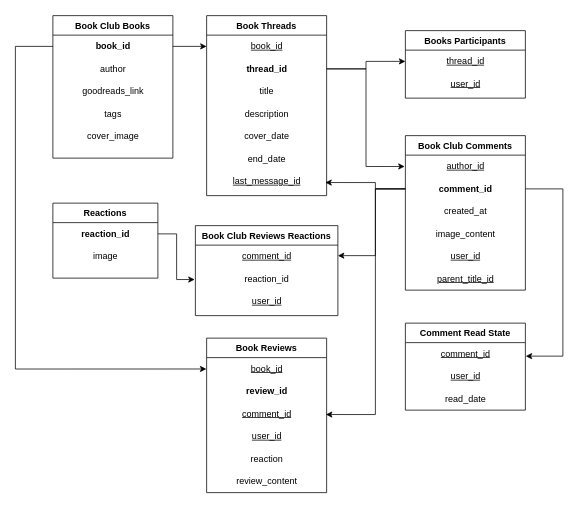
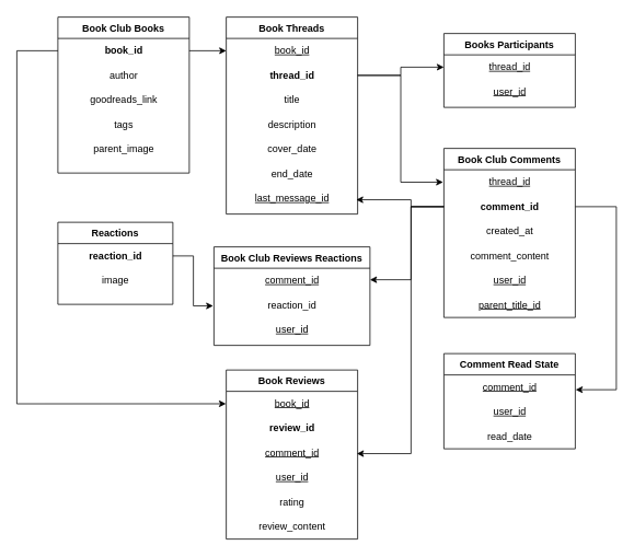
  <mxCell id="0" />
  <mxCell id="1" parent="0" />
  <mxCell id="2" value="Book Club Comments" style="swimlane;fontStyle=1;align=center;verticalAlign=top;childLayout=stackLayout;horizontal=1;startSize=26;horizontalStack=0;resizeParent=1;resizeLast=0;collapsible=1;marginBottom=0;rounded=0;shadow=0;strokeWidth=1;" parent="1" vertex="1"><mxGeometry x="540" y="180" width="160" height="206" as="geometry"><mxRectangle x="220" y="120" width="160" height="26" as="alternateBounds" /></mxGeometry></mxCell>
- <mxCell id="3" value="author_id" style="text;html=1;align=center;verticalAlign=middle;resizable=0;points=[];autosize=1;strokeColor=none;fillColor=none;fontStyle=4" vertex="1" parent="2"><mxGeometry y="26" width="160" height="30" as="geometry" /></mxCell>
+ <mxCell id="3" value="thread_id" style="text;html=1;align=center;verticalAlign=middle;resizable=0;points=[];autosize=1;strokeColor=none;fillColor=none;fontStyle=4" vertex="1" parent="2"><mxGeometry y="26" width="160" height="30" as="geometry" /></mxCell>
  <mxCell id="4" value="comment_id" style="text;html=1;align=center;verticalAlign=middle;resizable=0;points=[];autosize=1;strokeColor=none;fillColor=none;fontStyle=1" vertex="1" parent="2"><mxGeometry y="56" width="160" height="30" as="geometry" /></mxCell>
  <mxCell id="5" value="created_at" style="text;html=1;align=center;verticalAlign=middle;resizable=0;points=[];autosize=1;strokeColor=none;fillColor=none;fontStyle=0" vertex="1" parent="2"><mxGeometry y="86" width="160" height="30" as="geometry" /></mxCell>
- <mxCell id="6" value="image_content" style="text;html=1;align=center;verticalAlign=middle;resizable=0;points=[];autosize=1;strokeColor=none;fillColor=none;" vertex="1" parent="2"><mxGeometry y="116" width="160" height="30" as="geometry" /></mxCell>
+ <mxCell id="6" value="comment_content" style="text;html=1;align=center;verticalAlign=middle;resizable=0;points=[];autosize=1;strokeColor=none;fillColor=none;" vertex="1" parent="2"><mxGeometry y="116" width="160" height="30" as="geometry" /></mxCell>
  <mxCell id="7" value="user_id" style="text;html=1;align=center;verticalAlign=middle;resizable=0;points=[];autosize=1;strokeColor=none;fillColor=none;fontStyle=4" vertex="1" parent="2"><mxGeometry y="146" width="160" height="30" as="geometry" /></mxCell>
  <mxCell id="8" value="parent_title_id" style="text;html=1;align=center;verticalAlign=middle;resizable=0;points=[];autosize=1;strokeColor=none;fillColor=none;fontStyle=4" vertex="1" parent="2"><mxGeometry y="176" width="160" height="30" as="geometry" /></mxCell>
  <mxCell id="9" value="Book Club Books" style="swimlane;fontStyle=1;align=center;verticalAlign=top;childLayout=stackLayout;horizontal=1;startSize=26;horizontalStack=0;resizeParent=1;resizeLast=0;collapsible=1;marginBottom=0;rounded=0;shadow=0;strokeWidth=1;" vertex="1" parent="1"><mxGeometry x="70" y="20" width="160" height="190" as="geometry"><mxRectangle x="220" y="120" width="160" height="26" as="alternateBounds" /></mxGeometry></mxCell>
  <mxCell id="10" value="book_id" style="text;html=1;align=center;verticalAlign=middle;resizable=0;points=[];autosize=1;strokeColor=none;fillColor=none;fontStyle=1" vertex="1" parent="9"><mxGeometry y="26" width="160" height="30" as="geometry" /></mxCell>
  <mxCell id="11" value="author" style="text;html=1;align=center;verticalAlign=middle;resizable=0;points=[];autosize=1;strokeColor=none;fillColor=none;" vertex="1" parent="9"><mxGeometry y="56" width="160" height="30" as="geometry" /></mxCell>
  <mxCell id="12" value="goodreads_link" style="text;html=1;align=center;verticalAlign=middle;resizable=0;points=[];autosize=1;strokeColor=none;fillColor=none;" vertex="1" parent="9"><mxGeometry y="86" width="160" height="30" as="geometry" /></mxCell>
  <mxCell id="13" value="tags" style="text;html=1;align=center;verticalAlign=middle;resizable=0;points=[];autosize=1;strokeColor=none;fillColor=none;" vertex="1" parent="9"><mxGeometry y="116" width="160" height="30" as="geometry" /></mxCell>
- <mxCell id="14" value="cover_image" style="text;html=1;align=center;verticalAlign=middle;resizable=0;points=[];autosize=1;strokeColor=none;fillColor=none;" vertex="1" parent="9"><mxGeometry y="146" width="160" height="30" as="geometry" /></mxCell>
+ <mxCell id="14" value="parent_image" style="text;html=1;align=center;verticalAlign=middle;resizable=0;points=[];autosize=1;strokeColor=none;fillColor=none;" vertex="1" parent="9"><mxGeometry y="146" width="160" height="30" as="geometry" /></mxCell>
  <mxCell id="15" value="Book Threads" style="swimlane;fontStyle=1;align=center;verticalAlign=top;childLayout=stackLayout;horizontal=1;startSize=26;horizontalStack=0;resizeParent=1;resizeLast=0;collapsible=1;marginBottom=0;rounded=0;shadow=0;strokeWidth=1;" vertex="1" parent="1"><mxGeometry x="275" y="20" width="160" height="240" as="geometry"><mxRectangle x="220" y="120" width="160" height="26" as="alternateBounds" /></mxGeometry></mxCell>
  <mxCell id="16" value="book_id" style="text;html=1;align=center;verticalAlign=middle;resizable=0;points=[];autosize=1;strokeColor=none;fillColor=none;fontStyle=4" vertex="1" parent="15"><mxGeometry y="26" width="160" height="30" as="geometry" /></mxCell>
  <mxCell id="17" value="thread_id&lt;span style=&quot;color: rgba(0, 0, 0, 0); font-family: monospace; font-size: 0px; text-align: start;&quot;&gt;%3CmxGraphModel%3E%3Croot%3E%3CmxCell%20id%3D%220%22%2F%3E%3CmxCell%20id%3D%221%22%20parent%3D%220%22%2F%3E%3CmxCell%20id%3D%222%22%20value%3D%22Book%20Club%20Comment%20Reactions%22%20style%3D%22swimlane%3BfontStyle%3D0%3Balign%3Dcenter%3BverticalAlign%3Dtop%3BchildLayout%3DstackLayout%3Bhorizontal%3D1%3BstartSize%3D26%3BhorizontalStack%3D0%3BresizeParent%3D1%3BresizeLast%3D0%3Bcollapsible%3D1%3BmarginBottom%3D0%3Brounded%3D0%3Bshadow%3D0%3BstrokeWidth%3D1%3B%22%20vertex%3D%221%22%20parent%3D%221%22%3E%3CmxGeometry%20x%3D%22270%22%20y%3D%22390%22%20width%3D%22190%22%20height%3D%22146%22%20as%3D%22geometry%22%3E%3CmxRectangle%20x%3D%22220%22%20y%3D%22120%22%20width%3D%22160%22%20height%3D%2226%22%20as%3D%22alternateBounds%22%2F%3E%3C%2FmxGeometry%3E%3C%2FmxCell%3E%3CmxCell%20id%3D%223%22%20value%3D%22comment_id%22%20style%3D%22text%3Bhtml%3D1%3Balign%3Dcenter%3BverticalAlign%3Dmiddle%3Bresizable%3D0%3Bpoints%3D%5B%5D%3Bautosize%3D1%3BstrokeColor%3Dnone%3BfillColor%3Dnone%3B%22%20vertex%3D%221%22%20parent%3D%222%22%3E%3CmxGeometry%20y%3D%2226%22%20width%3D%22190%22%20height%3D%2230%22%20as%3D%22geometry%22%2F%3E%3C%2FmxCell%3E%3CmxCell%20id%3D%224%22%20value%3D%22id%22%20style%3D%22text%3Bhtml%3D1%3Balign%3Dcenter%3BverticalAlign%3Dmiddle%3Bresizable%3D0%3Bpoints%3D%5B%5D%3Bautosize%3D1%3BstrokeColor%3Dnone%3BfillColor%3Dnone%3B%22%20vertex%3D%221%22%20parent%3D%222%22%3E%3CmxGeometry%20y%3D%2256%22%20width%3D%22190%22%20height%3D%2230%22%20as%3D%22geometry%22%2F%3E%3C%2FmxCell%3E%3CmxCell%20id%3D%225%22%20value%3D%22reaction_id%22%20style%3D%22text%3Bhtml%3D1%3Balign%3Dcenter%3BverticalAlign%3Dmiddle%3Bresizable%3D0%3Bpoints%3D%5B%5D%3Bautosize%3D1%3BstrokeColor%3Dnone%3BfillColor%3Dnone%3B%22%20vertex%3D%221%22%20parent%3D%222%22%3E%3CmxGeometry%20y%3D%2286%22%20width%3D%22190%22%20height%3D%2230%22%20as%3D%22geometry%22%2F%3E%3C%2FmxCell%3E%3CmxCell%20id%3D%226%22%20value%3D%22user_id%22%20style%3D%22text%3Bhtml%3D1%3Balign%3Dcenter%3BverticalAlign%3Dmiddle%3Bresizable%3D0%3Bpoints%3D%5B%5D%3Bautosize%3D1%3BstrokeColor%3Dnone%3BfillColor%3Dnone%3B%22%20vertex%3D%221%22%20parent%3D%222%22%3E%3CmxGeometry%20y%3D%22116%22%20width%3D%22190%22%20height%3D%2230%22%20as%3D%22geometry%22%2F%3E%3C%2FmxCell%3E%3C%2Froot%3E%3C%2FmxGraphModel%3E&lt;/span&gt;" style="text;html=1;align=center;verticalAlign=middle;resizable=0;points=[];autosize=1;strokeColor=none;fillColor=none;fontStyle=1" vertex="1" parent="15"><mxGeometry y="56" width="160" height="30" as="geometry" /></mxCell>
  <mxCell id="18" value="title" style="text;html=1;align=center;verticalAlign=middle;resizable=0;points=[];autosize=1;strokeColor=none;fillColor=none;" vertex="1" parent="15"><mxGeometry y="86" width="160" height="30" as="geometry" /></mxCell>
  <mxCell id="19" value="description" style="text;html=1;align=center;verticalAlign=middle;resizable=0;points=[];autosize=1;strokeColor=none;fillColor=none;" vertex="1" parent="15"><mxGeometry y="116" width="160" height="30" as="geometry" /></mxCell>
  <mxCell id="20" value="cover_date" style="text;html=1;align=center;verticalAlign=middle;resizable=0;points=[];autosize=1;strokeColor=none;fillColor=none;" vertex="1" parent="15"><mxGeometry y="146" width="160" height="30" as="geometry" /></mxCell>
  <mxCell id="21" value="end_date" style="text;html=1;align=center;verticalAlign=middle;resizable=0;points=[];autosize=1;strokeColor=none;fillColor=none;" vertex="1" parent="15"><mxGeometry y="176" width="160" height="30" as="geometry" /></mxCell>
  <mxCell id="22" value="last_message_id" style="text;html=1;align=center;verticalAlign=middle;resizable=0;points=[];autosize=1;strokeColor=none;fillColor=none;fontStyle=4" vertex="1" parent="15"><mxGeometry y="206" width="160" height="30" as="geometry" /></mxCell>
  <mxCell id="23" style="edgeStyle=orthogonalEdgeStyle;rounded=0;orthogonalLoop=1;jettySize=auto;html=1;" edge="1" parent="1" source="10" target="16"><mxGeometry relative="1" as="geometry" /></mxCell>
  <mxCell id="24" value="Book Club Reviews Reactions" style="swimlane;fontStyle=1;align=center;verticalAlign=top;childLayout=stackLayout;horizontal=1;startSize=26;horizontalStack=0;resizeParent=1;resizeLast=0;collapsible=1;marginBottom=0;rounded=0;shadow=0;strokeWidth=1;" vertex="1" parent="1"><mxGeometry x="260" y="300" width="190" height="120" as="geometry"><mxRectangle x="220" y="120" width="160" height="26" as="alternateBounds" /></mxGeometry></mxCell>
  <mxCell id="25" value="comment_id" style="text;html=1;align=center;verticalAlign=middle;resizable=0;points=[];autosize=1;strokeColor=none;fillColor=none;fontStyle=4" vertex="1" parent="24"><mxGeometry y="26" width="190" height="30" as="geometry" /></mxCell>
  <mxCell id="26" value="reaction_id" style="text;html=1;align=center;verticalAlign=middle;resizable=0;points=[];autosize=1;strokeColor=none;fillColor=none;" vertex="1" parent="24"><mxGeometry y="56" width="190" height="30" as="geometry" /></mxCell>
  <mxCell id="27" value="user_id" style="text;html=1;align=center;verticalAlign=middle;resizable=0;points=[];autosize=1;strokeColor=none;fillColor=none;fontStyle=4" vertex="1" parent="24"><mxGeometry y="86" width="190" height="30" as="geometry" /></mxCell>
  <mxCell id="28" style="edgeStyle=orthogonalEdgeStyle;rounded=0;orthogonalLoop=1;jettySize=auto;html=1;" edge="1" parent="1" source="4"><mxGeometry relative="1" as="geometry"><mxPoint x="450" y="340" as="targetPoint" /><Array as="points"><mxPoint x="500" y="251" /><mxPoint x="500" y="340" /><mxPoint x="450" y="340" /></Array></mxGeometry></mxCell>
  <mxCell id="29" value="Reactions" style="swimlane;fontStyle=1;align=center;verticalAlign=top;childLayout=stackLayout;horizontal=1;startSize=26;horizontalStack=0;resizeParent=1;resizeLast=0;collapsible=1;marginBottom=0;rounded=0;shadow=0;strokeWidth=1;" vertex="1" parent="1"><mxGeometry x="70" y="270" width="140" height="100" as="geometry"><mxRectangle x="220" y="120" width="160" height="26" as="alternateBounds" /></mxGeometry></mxCell>
  <mxCell id="30" value="reaction_id" style="text;html=1;align=center;verticalAlign=middle;resizable=0;points=[];autosize=1;strokeColor=none;fillColor=none;fontStyle=1" vertex="1" parent="29"><mxGeometry y="26" width="140" height="30" as="geometry" /></mxCell>
  <mxCell id="31" value="image" style="text;html=1;align=center;verticalAlign=middle;resizable=0;points=[];autosize=1;strokeColor=none;fillColor=none;" vertex="1" parent="29"><mxGeometry y="56" width="140" height="30" as="geometry" /></mxCell>
  <mxCell id="32" style="edgeStyle=orthogonalEdgeStyle;rounded=0;orthogonalLoop=1;jettySize=auto;html=1;entryX=-0.005;entryY=0.529;entryDx=0;entryDy=0;entryPerimeter=0;" edge="1" parent="1" source="30" target="26"><mxGeometry relative="1" as="geometry" /></mxCell>
  <mxCell id="33" style="edgeStyle=orthogonalEdgeStyle;rounded=0;orthogonalLoop=1;jettySize=auto;html=1;entryX=-0.006;entryY=0.505;entryDx=0;entryDy=0;entryPerimeter=0;" edge="1" parent="1" source="17" target="3"><mxGeometry relative="1" as="geometry" /></mxCell>
  <mxCell id="34" value="Books Participants" style="swimlane;fontStyle=1;align=center;verticalAlign=top;childLayout=stackLayout;horizontal=1;startSize=26;horizontalStack=0;resizeParent=1;resizeLast=0;collapsible=1;marginBottom=0;rounded=0;shadow=0;strokeWidth=1;" vertex="1" parent="1"><mxGeometry x="540" y="40" width="160" height="90" as="geometry"><mxRectangle x="220" y="120" width="160" height="26" as="alternateBounds" /></mxGeometry></mxCell>
  <mxCell id="35" value="thread_id&lt;span style=&quot;color: rgba(0, 0, 0, 0); font-family: monospace; font-size: 0px; text-align: start;&quot;&gt;%3CmxGraphModel%3E%3Croot%3E%3CmxCell%20id%3D%220%22%2F%3E%3CmxCell%20id%3D%221%22%20parent%3D%220%22%2F%3E%3CmxCell%20id%3D%222%22%20value%3D%22Book%20Club%20Comment%20Reactions%22%20style%3D%22swimlane%3BfontStyle%3D0%3Balign%3Dcenter%3BverticalAlign%3Dtop%3BchildLayout%3DstackLayout%3Bhorizontal%3D1%3BstartSize%3D26%3BhorizontalStack%3D0%3BresizeParent%3D1%3BresizeLast%3D0%3Bcollapsible%3D1%3BmarginBottom%3D0%3Brounded%3D0%3Bshadow%3D0%3BstrokeWidth%3D1%3B%22%20vertex%3D%221%22%20parent%3D%221%22%3E%3CmxGeometry%20x%3D%22270%22%20y%3D%22390%22%20width%3D%22190%22%20height%3D%22146%22%20as%3D%22geometry%22%3E%3CmxRectangle%20x%3D%22220%22%20y%3D%22120%22%20width%3D%22160%22%20height%3D%2226%22%20as%3D%22alternateBounds%22%2F%3E%3C%2FmxGeometry%3E%3C%2FmxCell%3E%3CmxCell%20id%3D%223%22%20value%3D%22comment_id%22%20style%3D%22text%3Bhtml%3D1%3Balign%3Dcenter%3BverticalAlign%3Dmiddle%3Bresizable%3D0%3Bpoints%3D%5B%5D%3Bautosize%3D1%3BstrokeColor%3Dnone%3BfillColor%3Dnone%3B%22%20vertex%3D%221%22%20parent%3D%222%22%3E%3CmxGeometry%20y%3D%2226%22%20width%3D%22190%22%20height%3D%2230%22%20as%3D%22geometry%22%2F%3E%3C%2FmxCell%3E%3CmxCell%20id%3D%224%22%20value%3D%22id%22%20style%3D%22text%3Bhtml%3D1%3Balign%3Dcenter%3BverticalAlign%3Dmiddle%3Bresizable%3D0%3Bpoints%3D%5B%5D%3Bautosize%3D1%3BstrokeColor%3Dnone%3BfillColor%3Dnone%3B%22%20vertex%3D%221%22%20parent%3D%222%22%3E%3CmxGeometry%20y%3D%2256%22%20width%3D%22190%22%20height%3D%2230%22%20as%3D%22geometry%22%2F%3E%3C%2FmxCell%3E%3CmxCell%20id%3D%225%22%20value%3D%22reaction_id%22%20style%3D%22text%3Bhtml%3D1%3Balign%3Dcenter%3BverticalAlign%3Dmiddle%3Bresizable%3D0%3Bpoints%3D%5B%5D%3Bautosize%3D1%3BstrokeColor%3Dnone%3BfillColor%3Dnone%3B%22%20vertex%3D%221%22%20parent%3D%222%22%3E%3CmxGeometry%20y%3D%2286%22%20width%3D%22190%22%20height%3D%2230%22%20as%3D%22geometry%22%2F%3E%3C%2FmxCell%3E%3CmxCell%20id%3D%226%22%20value%3D%22user_id%22%20style%3D%22text%3Bhtml%3D1%3Balign%3Dcenter%3BverticalAlign%3Dmiddle%3Bresizable%3D0%3Bpoints%3D%5B%5D%3Bautosize%3D1%3BstrokeColor%3Dnone%3BfillColor%3Dnone%3B%22%20vertex%3D%221%22%20parent%3D%222%22%3E%3CmxGeometry%20y%3D%22116%22%20width%3D%22190%22%20height%3D%2230%22%20as%3D%22geometry%22%2F%3E%3C%2FmxCell%3E%3C%2Froot%3E%3C%2FmxGraphModel%3E&lt;/span&gt;" style="text;html=1;align=center;verticalAlign=middle;resizable=0;points=[];autosize=1;strokeColor=none;fillColor=none;fontStyle=4" vertex="1" parent="34"><mxGeometry y="26" width="160" height="30" as="geometry" /></mxCell>
  <mxCell id="36" value="user_id" style="text;html=1;align=center;verticalAlign=middle;resizable=0;points=[];autosize=1;strokeColor=none;fillColor=none;fontStyle=4" vertex="1" parent="34"><mxGeometry y="56" width="160" height="30" as="geometry" /></mxCell>
  <mxCell id="37" style="edgeStyle=orthogonalEdgeStyle;rounded=0;orthogonalLoop=1;jettySize=auto;html=1;" edge="1" parent="1" source="17" target="35"><mxGeometry relative="1" as="geometry" /></mxCell>
  <mxCell id="38" value="Comment Read State" style="swimlane;fontStyle=1;align=center;verticalAlign=top;childLayout=stackLayout;horizontal=1;startSize=26;horizontalStack=0;resizeParent=1;resizeLast=0;collapsible=1;marginBottom=0;rounded=0;shadow=0;strokeWidth=1;" vertex="1" parent="1"><mxGeometry x="540" y="430" width="160" height="116" as="geometry"><mxRectangle x="220" y="120" width="160" height="26" as="alternateBounds" /></mxGeometry></mxCell>
  <mxCell id="39" value="comment_id" style="text;html=1;align=center;verticalAlign=middle;resizable=0;points=[];autosize=1;strokeColor=none;fillColor=none;fontStyle=4" vertex="1" parent="38"><mxGeometry y="26" width="160" height="30" as="geometry" /></mxCell>
  <mxCell id="40" value="user_id" style="text;html=1;align=center;verticalAlign=middle;resizable=0;points=[];autosize=1;strokeColor=none;fillColor=none;fontStyle=4" vertex="1" parent="38"><mxGeometry y="56" width="160" height="30" as="geometry" /></mxCell>
  <mxCell id="41" value="read_date" style="text;html=1;align=center;verticalAlign=middle;resizable=0;points=[];autosize=1;strokeColor=none;fillColor=none;fontStyle=0" vertex="1" parent="38"><mxGeometry y="86" width="160" height="30" as="geometry" /></mxCell>
  <mxCell id="42" style="edgeStyle=orthogonalEdgeStyle;rounded=0;orthogonalLoop=1;jettySize=auto;html=1;entryX=1.003;entryY=0.6;entryDx=0;entryDy=0;entryPerimeter=0;" edge="1" parent="1" source="4" target="39"><mxGeometry relative="1" as="geometry"><Array as="points"><mxPoint x="750" y="251" /><mxPoint x="750" y="474" /></Array></mxGeometry></mxCell>
  <mxCell id="43" style="edgeStyle=orthogonalEdgeStyle;rounded=0;orthogonalLoop=1;jettySize=auto;html=1;entryX=0.989;entryY=0.552;entryDx=0;entryDy=0;entryPerimeter=0;" edge="1" parent="1" source="4" target="22"><mxGeometry relative="1" as="geometry"><Array as="points"><mxPoint x="500" y="251" /><mxPoint x="500" y="243" /></Array></mxGeometry></mxCell>
  <mxCell id="44" value="Book Reviews" style="swimlane;fontStyle=1;align=center;verticalAlign=top;childLayout=stackLayout;horizontal=1;startSize=26;horizontalStack=0;resizeParent=1;resizeLast=0;collapsible=1;marginBottom=0;rounded=0;shadow=0;strokeWidth=1;" vertex="1" parent="1"><mxGeometry x="275" y="450" width="160" height="206" as="geometry"><mxRectangle x="220" y="120" width="160" height="26" as="alternateBounds" /></mxGeometry></mxCell>
  <mxCell id="45" value="book_id" style="text;html=1;align=center;verticalAlign=middle;resizable=0;points=[];autosize=1;strokeColor=none;fillColor=none;fontStyle=4" vertex="1" parent="44"><mxGeometry y="26" width="160" height="30" as="geometry" /></mxCell>
  <mxCell id="46" value="review_id" style="text;html=1;align=center;verticalAlign=middle;resizable=0;points=[];autosize=1;strokeColor=none;fillColor=none;fontStyle=1" vertex="1" parent="44"><mxGeometry y="56" width="160" height="30" as="geometry" /></mxCell>
  <mxCell id="47" value="comment_id" style="text;html=1;align=center;verticalAlign=middle;resizable=0;points=[];autosize=1;strokeColor=none;fillColor=none;fontStyle=4" vertex="1" parent="44"><mxGeometry y="86" width="160" height="30" as="geometry" /></mxCell>
  <mxCell id="48" value="user_id" style="text;html=1;align=center;verticalAlign=middle;resizable=0;points=[];autosize=1;strokeColor=none;fillColor=none;fontStyle=4" vertex="1" parent="44"><mxGeometry y="116" width="160" height="30" as="geometry" /></mxCell>
- <mxCell id="49" value="reaction" style="text;html=1;align=center;verticalAlign=middle;resizable=0;points=[];autosize=1;strokeColor=none;fillColor=none;" vertex="1" parent="44"><mxGeometry y="146" width="160" height="30" as="geometry" /></mxCell>
+ <mxCell id="49" value="rating" style="text;html=1;align=center;verticalAlign=middle;resizable=0;points=[];autosize=1;strokeColor=none;fillColor=none;" vertex="1" parent="44"><mxGeometry y="146" width="160" height="30" as="geometry" /></mxCell>
  <mxCell id="50" value="review_content" style="text;html=1;align=center;verticalAlign=middle;resizable=0;points=[];autosize=1;strokeColor=none;fillColor=none;" vertex="1" parent="44"><mxGeometry y="176" width="160" height="30" as="geometry" /></mxCell>
  <mxCell id="51" style="edgeStyle=orthogonalEdgeStyle;rounded=0;orthogonalLoop=1;jettySize=auto;html=1;entryX=-0.002;entryY=0.505;entryDx=0;entryDy=0;entryPerimeter=0;" edge="1" parent="1" source="10" target="45"><mxGeometry relative="1" as="geometry"><Array as="points"><mxPoint x="20" y="61" /><mxPoint x="20" y="491" /></Array></mxGeometry></mxCell>
  <mxCell id="52" style="edgeStyle=orthogonalEdgeStyle;rounded=0;orthogonalLoop=1;jettySize=auto;html=1;entryX=0.994;entryY=0.529;entryDx=0;entryDy=0;entryPerimeter=0;" edge="1" parent="1" source="4" target="47"><mxGeometry relative="1" as="geometry"><Array as="points"><mxPoint x="500" y="251" /><mxPoint x="500" y="552" /></Array></mxGeometry></mxCell>
